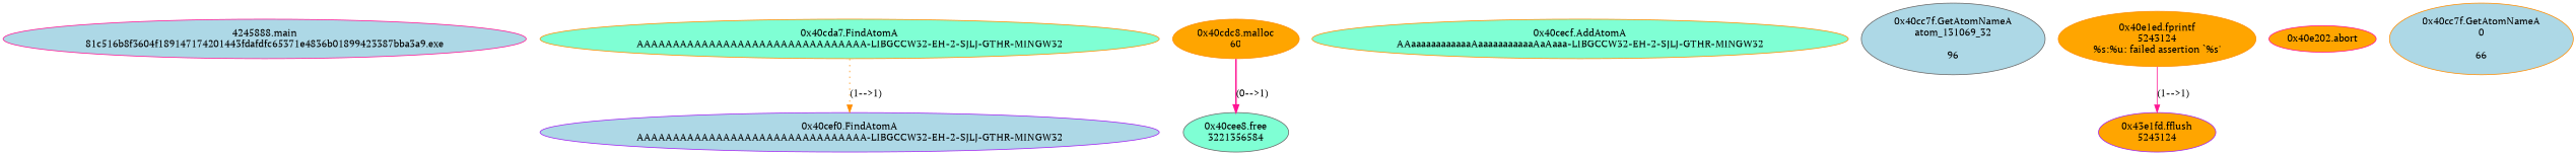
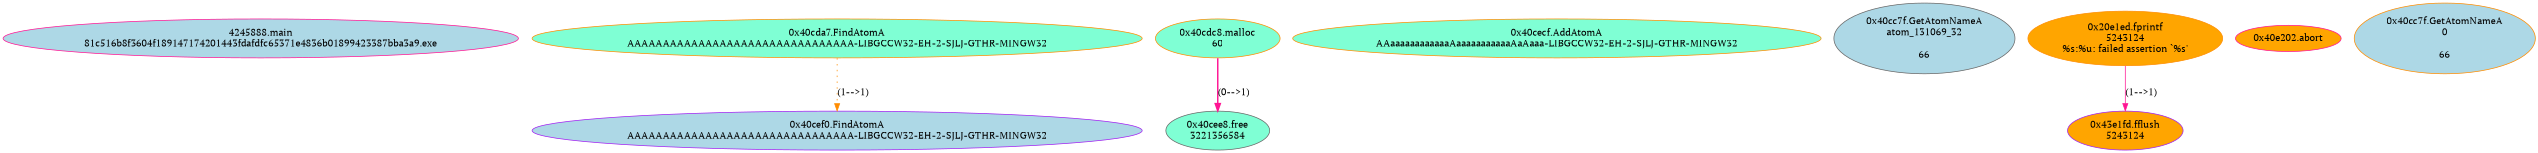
  digraph {
    fontname="PT Serif"
    node [color=darkorange fillcolor=lightblue fontname="PT Serif" style=filled]
    edge [color=deeppink fontname="PT Serif"]
    n1 [color=deeppink label="4245888.main\n81c516b8f3604f189147174201443fdafdfc65371e4836b01899423387bba3a9.exe"]
    n2 [fillcolor=aquamarine label="0x40cda7.FindAtomA\nAAAAAAAAAAAAAAAAAAAAAAAAAAAAAAAA-LIBGCCW32-EH-2-SJLJ-GTHR-MINGW32"]
    n3 [color=purple label="0x40cef0.FindAtomA\nAAAAAAAAAAAAAAAAAAAAAAAAAAAAAAAA-LIBGCCW32-EH-2-SJLJ-GTHR-MINGW32"]
-   n4 [fillcolor=orange label="0x40cdc8.malloc\n60"]
+   n4 [fillcolor=aquamarine label="0x40cdc8.malloc\n60"]
    n5 [color=gray40 fillcolor=aquamarine label="0x40cee8.free\n3221356584"]
    n6 [fillcolor=aquamarine label="0x40cecf.AddAtomA\nAAaaaaaaaaaaaaAaaaaaaaaaaaAaAaaa-LIBGCCW32-EH-2-SJLJ-GTHR-MINGW32"]
-   n7 [color=gray40 label="0x40cc7f.GetAtomNameA\natom_131069_32\n\n96"]
-   n8 [fillcolor=orange label="0x40e1ed.fprintf\n5243124\n%s:%u: failed assertion `%s'\n"]
+   n7 [color=gray40 label="0x40cc7f.GetAtomNameA\natom_131069_32\n\n66"]
+   n8 [fillcolor=orange label="0x20e1ed.fprintf\n5243124\n%s:%u: failed assertion `%s'\n"]
    n9 [color=purple fillcolor=orange label="0x43e1fd.fflush\n5243124"]
    n10 [color=deeppink fillcolor=orange label="0x40e202.abort\n"]
    n11 [label="0x40cc7f.GetAtomNameA\n0\n\n66"]
    n2 -> n3 [color=darkorange label="(1-->1)" style=dotted]
    n4 -> n5 [label="(0-->1)" style=bold]
    n8 -> n9 [label="(1-->1)" style=solid]
  }
